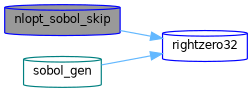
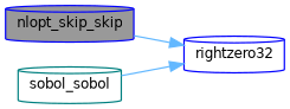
  digraph {
    rankdir=LR
    node [color=blue fillcolor=white fontname=Helvetica fontsize=10 shape=cylinder style=filled]
    edge [color=steelblue1 fontname=Helvetica fontsize=10 labelfontname=Helvetica labelfontsize=10 style=solid]
-   n1 [fillcolor=grey60 fontcolor=black height=0.2 label=nlopt_sobol_skip width=0.4]
+   n1 [fillcolor=grey60 fontcolor=black height=0.2 label=nlopt_skip_skip width=0.4]
    n2 [height=0.2 label=rightzero32 width=0.4]
-   n3 [color=teal height=0.2 label=sobol_gen width=0.4]
+   n3 [color=teal height=0.2 label=sobol_sobol width=0.4]
    n1 -> n2
    n3 -> n2
  }
